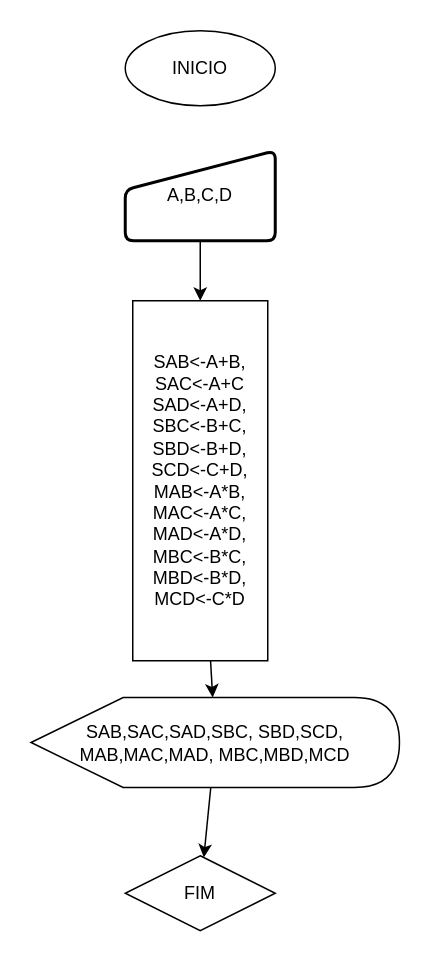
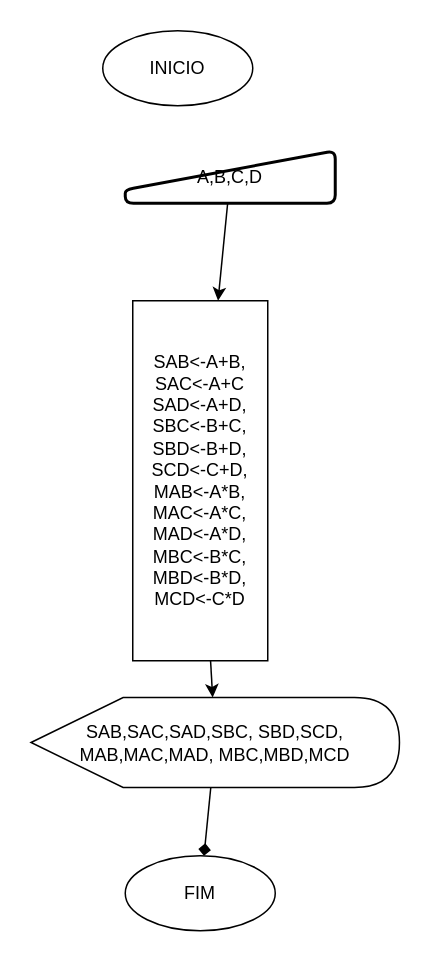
  <mxCell id="0" />
  <mxCell id="1" parent="0" />
- <mxCell id="2" value="INICIO" style="ellipse;whiteSpace=wrap;html=1;" parent="1" vertex="1"><mxGeometry x="83" y="20" width="100" height="50" as="geometry" /></mxCell>
+ <mxCell id="2" value="INICIO" style="ellipse;whiteSpace=wrap;html=1;" parent="1" vertex="1"><mxGeometry x="68" y="20" width="100" height="50" as="geometry" /></mxCell>
  <mxCell id="3" value="" style="edgeStyle=none;rounded=0;orthogonalLoop=1;jettySize=auto;html=1;" edge="1" parent="1" source="4" target="6"><mxGeometry relative="1" as="geometry" /></mxCell>
  <mxCell id="4" value="SAB&amp;lt;-A+B,&lt;br&gt;SAC&amp;lt;-A+C SAD&amp;lt;-A+D,&lt;br&gt;SBC&amp;lt;-B+C, SBD&amp;lt;-B+D,&lt;br&gt;SCD&amp;lt;-C+D, MAB&amp;lt;-A*B, MAC&amp;lt;-A*C, MAD&amp;lt;-A*D, MBC&amp;lt;-B*C, MBD&amp;lt;-B*D, MCD&amp;lt;-C*D" style="whiteSpace=wrap;html=1;" parent="1" vertex="1"><mxGeometry x="88" y="200" width="90" height="240" as="geometry" /></mxCell>
- <mxCell id="5" value="" style="rounded=0;orthogonalLoop=1;jettySize=auto;html=1;" edge="1" parent="1" source="6" target="7"><mxGeometry relative="1" as="geometry" /></mxCell>
+ <mxCell id="5" value="" style="rounded=0;orthogonalLoop=1;jettySize=auto;html=1;endArrow=diamond;" edge="1" parent="1" source="6" target="7"><mxGeometry relative="1" as="geometry" /></mxCell>
  <mxCell id="6" value="SAB,SAC,SAD,SBC, SBD,SCD,&lt;br&gt;MAB,MAC,MAD, MBC,MBD,MCD" style="shape=display;whiteSpace=wrap;html=1;" parent="1" vertex="1"><mxGeometry x="20.19" y="464.5" width="245.62" height="60" as="geometry" /></mxCell>
- <mxCell id="7" value="FIM" style="rhombus;whiteSpace=wrap;html=1;" parent="1" vertex="1"><mxGeometry x="83" y="570" width="100" height="50" as="geometry" /></mxCell>
+ <mxCell id="7" value="FIM" style="ellipse;whiteSpace=wrap;html=1;" parent="1" vertex="1"><mxGeometry x="83" y="570" width="100" height="50" as="geometry" /></mxCell>
  <mxCell id="8" value="" style="edgeStyle=none;rounded=0;orthogonalLoop=1;jettySize=auto;html=1;" edge="1" parent="1" source="9" target="4"><mxGeometry relative="1" as="geometry" /></mxCell>
- <mxCell id="9" value="A,B,C,D" style="html=1;strokeWidth=2;shape=manualInput;whiteSpace=wrap;rounded=1;size=26;arcSize=11;" vertex="1" parent="1"><mxGeometry x="83" y="100" width="100" height="60" as="geometry" /></mxCell>
+ <mxCell id="9" value="A,B,C,D" style="html=1;strokeWidth=2;shape=manualInput;whiteSpace=wrap;rounded=1;size=26;arcSize=11;" vertex="1" parent="1"><mxGeometry x="83" y="100" width="140" height="35" as="geometry" /></mxCell>
